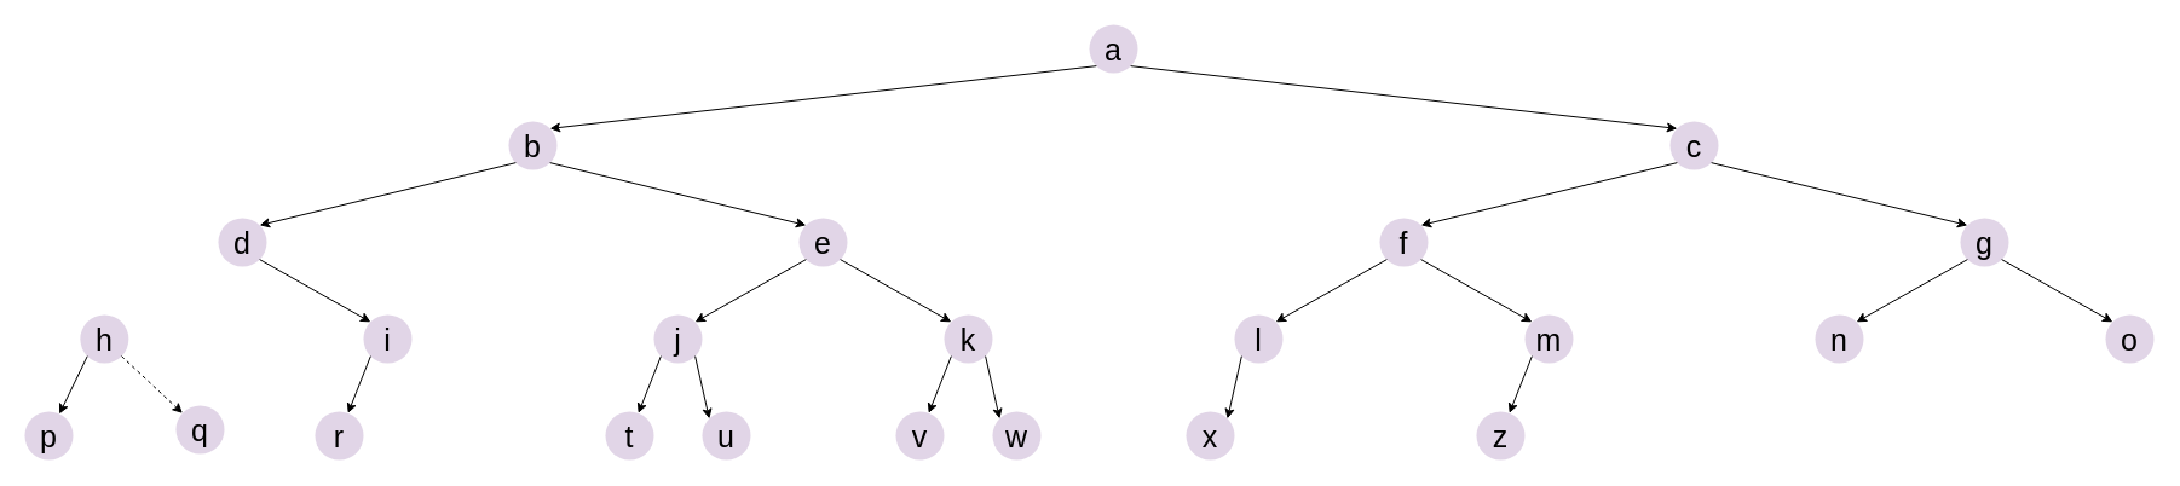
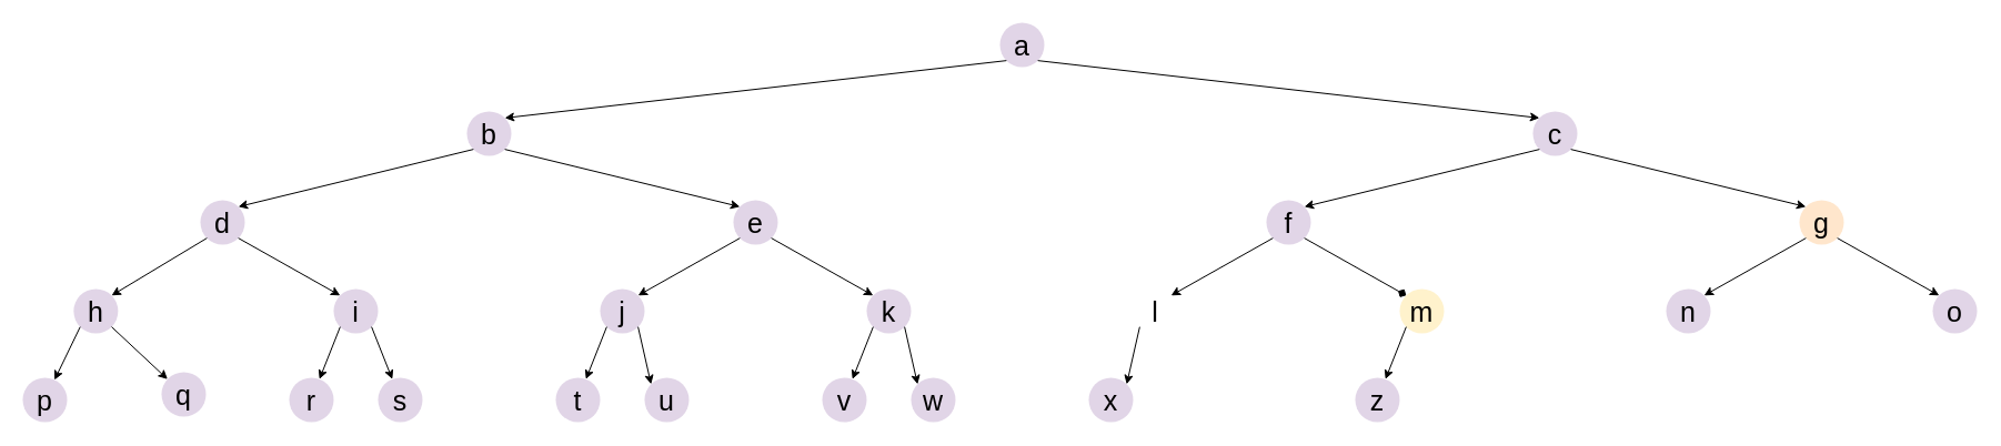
  <mxCell id="0" />
  <mxCell id="1" parent="0" />
  <mxCell id="2" value="a" style="ellipse;aspect=fixed;fillColor=#e1d5e7;strokeColor=none;fontSize=25;labelBorderColor=none;labelBackgroundColor=none;horizontal=1;verticalAlign=middle;align=center;spacing=1;html=1;whiteSpace=wrap;" vertex="1" parent="1"><mxGeometry x="900" y="20" width="40" height="40" as="geometry" /></mxCell>
  <mxCell id="3" value="" style="endArrow=classic;html=1;rounded=0;exitX=0;exitY=1;exitDx=0;exitDy=0;entryX=1;entryY=0;entryDx=0;entryDy=0;fontSize=25;strokeColor=none;verticalAlign=middle;horizontal=1;labelBackgroundColor=none;spacing=1;" edge="1" parent="1" source="2" target="4"><mxGeometry width="50" height="50" relative="1" as="geometry"><mxPoint x="460" y="220" as="sourcePoint" /><mxPoint x="354.142" y="105.858" as="targetPoint" /></mxGeometry></mxCell>
  <mxCell id="4" value="b" style="ellipse;aspect=fixed;fillColor=#e1d5e7;strokeColor=none;fontSize=25;labelBorderColor=none;labelBackgroundColor=none;horizontal=1;verticalAlign=middle;align=center;spacing=1;html=1;whiteSpace=wrap;" vertex="1" parent="1"><mxGeometry x="420" y="100" width="40" height="40" as="geometry" /></mxCell>
  <mxCell id="5" value="" style="endArrow=classic;html=1;rounded=0;exitX=0;exitY=1;exitDx=0;exitDy=0;entryX=1;entryY=0;entryDx=0;entryDy=0;" edge="1" parent="1" source="4" target="8"><mxGeometry width="50" height="50" relative="1" as="geometry"><mxPoint x="927" y="200" as="sourcePoint" /><mxPoint x="697" y="210" as="targetPoint" /></mxGeometry></mxCell>
  <mxCell id="6" value="" style="endArrow=classic;html=1;rounded=0;exitX=0;exitY=1;exitDx=0;exitDy=0;entryX=1;entryY=0;entryDx=0;entryDy=0;" edge="1" parent="1" source="2" target="4"><mxGeometry width="50" height="50" relative="1" as="geometry"><mxPoint x="420" y="190" as="sourcePoint" /><mxPoint x="470" y="140" as="targetPoint" /></mxGeometry></mxCell>
  <mxCell id="7" value="" style="endArrow=classic;html=1;rounded=0;exitX=1;exitY=1;exitDx=0;exitDy=0;entryX=0;entryY=0;entryDx=0;entryDy=0;" edge="1" parent="1" source="2" target="17"><mxGeometry width="50" height="50" relative="1" as="geometry"><mxPoint x="420" y="190" as="sourcePoint" /><mxPoint x="600" y="100" as="targetPoint" /></mxGeometry></mxCell>
  <mxCell id="8" value="d" style="ellipse;aspect=fixed;fillColor=#e1d5e7;strokeColor=none;fontSize=25;labelBorderColor=none;labelBackgroundColor=none;horizontal=1;verticalAlign=middle;align=center;spacing=1;html=1;whiteSpace=wrap;" vertex="1" parent="1"><mxGeometry x="180" y="180" width="40" height="40" as="geometry" /></mxCell>
  <mxCell id="9" value="i" style="ellipse;aspect=fixed;fillColor=#e1d5e7;strokeColor=none;fontSize=25;labelBorderColor=none;labelBackgroundColor=none;horizontal=1;verticalAlign=middle;align=center;spacing=1;html=1;whiteSpace=wrap;" vertex="1" parent="1"><mxGeometry x="300" y="260" width="40" height="40" as="geometry" /></mxCell>
+ <mxCell id="10" value="" style="endArrow=classic;html=1;rounded=0;exitX=0;exitY=1;exitDx=0;exitDy=0;entryX=1;entryY=0;entryDx=0;entryDy=0;" edge="1" source="8" target="49" parent="1"><mxGeometry width="50" height="50" relative="1" as="geometry"><mxPoint x="610" y="200" as="sourcePoint" /><mxPoint x="24.142" y="265.858" as="targetPoint" /></mxGeometry></mxCell>
  <mxCell id="11" value="" style="endArrow=classic;html=1;rounded=0;exitX=1;exitY=1;exitDx=0;exitDy=0;entryX=0;entryY=0;entryDx=0;entryDy=0;" edge="1" source="8" target="9" parent="1"><mxGeometry width="50" height="50" relative="1" as="geometry"><mxPoint x="610" y="200" as="sourcePoint" /><mxPoint x="660" y="150" as="targetPoint" /></mxGeometry></mxCell>
  <mxCell id="12" value="e" style="ellipse;aspect=fixed;fillColor=#e1d5e7;strokeColor=none;fontSize=25;labelBorderColor=none;labelBackgroundColor=none;horizontal=1;verticalAlign=middle;align=center;spacing=1;html=1;whiteSpace=wrap;" vertex="1" parent="1"><mxGeometry x="660" y="180" width="40" height="40" as="geometry" /></mxCell>
  <mxCell id="13" value="k" style="ellipse;aspect=fixed;fillColor=#e1d5e7;strokeColor=none;fontSize=25;labelBorderColor=none;labelBackgroundColor=none;horizontal=1;verticalAlign=middle;align=center;spacing=1;html=1;whiteSpace=wrap;" vertex="1" parent="1"><mxGeometry x="780" y="260" width="40" height="40" as="geometry" /></mxCell>
  <mxCell id="14" value="" style="endArrow=classic;html=1;rounded=0;exitX=0;exitY=1;exitDx=0;exitDy=0;entryX=1;entryY=0;entryDx=0;entryDy=0;" edge="1" source="12" target="40" parent="1"><mxGeometry width="50" height="50" relative="1" as="geometry"><mxPoint x="1067" y="200" as="sourcePoint" /><mxPoint x="544.142" y="265.858" as="targetPoint" /></mxGeometry></mxCell>
  <mxCell id="15" value="" style="endArrow=classic;html=1;rounded=0;exitX=1;exitY=1;exitDx=0;exitDy=0;entryX=0;entryY=0;entryDx=0;entryDy=0;" edge="1" source="12" target="13" parent="1"><mxGeometry width="50" height="50" relative="1" as="geometry"><mxPoint x="1067" y="200" as="sourcePoint" /><mxPoint x="1117" y="150" as="targetPoint" /></mxGeometry></mxCell>
  <mxCell id="16" value="" style="endArrow=classic;html=1;rounded=0;entryX=0;entryY=0;entryDx=0;entryDy=0;exitX=1;exitY=1;exitDx=0;exitDy=0;" edge="1" parent="1" source="4" target="12"><mxGeometry width="50" height="50" relative="1" as="geometry"><mxPoint x="877" y="200" as="sourcePoint" /><mxPoint x="857" y="190" as="targetPoint" /></mxGeometry></mxCell>
  <mxCell id="17" value="c" style="ellipse;aspect=fixed;fillColor=#e1d5e7;strokeColor=none;fontSize=25;labelBorderColor=none;labelBackgroundColor=none;horizontal=1;verticalAlign=middle;align=center;spacing=1;html=1;whiteSpace=wrap;" vertex="1" parent="1"><mxGeometry x="1380" y="100" width="40" height="40" as="geometry" /></mxCell>
  <mxCell id="18" value="" style="endArrow=classic;html=1;rounded=0;exitX=0;exitY=1;exitDx=0;exitDy=0;entryX=1;entryY=0;entryDx=0;entryDy=0;" edge="1" source="17" target="19" parent="1"><mxGeometry width="50" height="50" relative="1" as="geometry"><mxPoint x="1495.858" y="130.002" as="sourcePoint" /><mxPoint x="903" y="225.86" as="targetPoint" /></mxGeometry></mxCell>
  <mxCell id="19" value="f" style="ellipse;aspect=fixed;fillColor=#e1d5e7;strokeColor=none;fontSize=25;labelBorderColor=none;labelBackgroundColor=none;horizontal=1;verticalAlign=middle;align=center;spacing=1;html=1;whiteSpace=wrap;" vertex="1" parent="1"><mxGeometry x="1140" y="180" width="40" height="40" as="geometry" /></mxCell>
  <mxCell id="20" value="" style="endArrow=classic;html=1;rounded=0;exitX=0;exitY=1;exitDx=0;exitDy=0;entryX=1;entryY=0;entryDx=0;entryDy=0;fontSize=25;strokeColor=none;verticalAlign=middle;horizontal=1;labelBackgroundColor=none;spacing=1;" edge="1" source="19" target="21" parent="1"><mxGeometry width="50" height="50" relative="1" as="geometry"><mxPoint x="1353" y="220" as="sourcePoint" /><mxPoint x="1247.142" y="105.858" as="targetPoint" /></mxGeometry></mxCell>
- <mxCell id="21" value="l" style="ellipse;aspect=fixed;fillColor=#e1d5e7;strokeColor=none;fontSize=25;labelBorderColor=none;labelBackgroundColor=none;horizontal=1;verticalAlign=middle;align=center;spacing=1;html=1;whiteSpace=wrap;" vertex="1" parent="1"><mxGeometry x="1020" y="260" width="40" height="40" as="geometry" /></mxCell>
- <mxCell id="22" value="m" style="ellipse;aspect=fixed;fillColor=#e1d5e7;strokeColor=none;fontSize=25;labelBorderColor=none;labelBackgroundColor=none;horizontal=1;verticalAlign=middle;align=center;spacing=1;html=1;whiteSpace=wrap;" vertex="1" parent="1"><mxGeometry x="1260" y="260" width="40" height="40" as="geometry" /></mxCell>
+ <mxCell id="21" value="l" style="ellipse;aspect=fixed;fillColor=#ffffff;strokeColor=none;fontSize=25;labelBorderColor=none;labelBackgroundColor=none;horizontal=1;verticalAlign=middle;align=center;spacing=1;html=1;whiteSpace=wrap;" vertex="1" parent="1"><mxGeometry x="1020" y="260" width="40" height="40" as="geometry" /></mxCell>
+ <mxCell id="22" value="m" style="ellipse;aspect=fixed;fillColor=#fff2cc;strokeColor=none;fontSize=25;labelBorderColor=none;labelBackgroundColor=none;horizontal=1;verticalAlign=middle;align=center;spacing=1;html=1;whiteSpace=wrap;" vertex="1" parent="1"><mxGeometry x="1260" y="260" width="40" height="40" as="geometry" /></mxCell>
  <mxCell id="23" value="" style="endArrow=classic;html=1;rounded=0;exitX=0;exitY=1;exitDx=0;exitDy=0;entryX=1;entryY=0;entryDx=0;entryDy=0;" edge="1" source="19" target="21" parent="1"><mxGeometry width="50" height="50" relative="1" as="geometry"><mxPoint x="1313" y="190" as="sourcePoint" /><mxPoint x="1363" y="140" as="targetPoint" /></mxGeometry></mxCell>
- <mxCell id="24" value="" style="endArrow=classic;html=1;rounded=0;exitX=1;exitY=1;exitDx=0;exitDy=0;entryX=0;entryY=0;entryDx=0;entryDy=0;" edge="1" source="19" target="22" parent="1"><mxGeometry width="50" height="50" relative="1" as="geometry"><mxPoint x="1313" y="190" as="sourcePoint" /><mxPoint x="1363" y="140" as="targetPoint" /></mxGeometry></mxCell>
- <mxCell id="25" value="g" style="ellipse;aspect=fixed;fillColor=#e1d5e7;strokeColor=none;fontSize=25;labelBorderColor=none;labelBackgroundColor=none;horizontal=1;verticalAlign=middle;align=center;spacing=1;html=1;whiteSpace=wrap;" vertex="1" parent="1"><mxGeometry x="1620" y="180" width="40" height="40" as="geometry" /></mxCell>
+ <mxCell id="24" value="" style="endArrow=diamond;html=1;rounded=0;exitX=1;exitY=1;exitDx=0;exitDy=0;entryX=0;entryY=0;entryDx=0;entryDy=0;" edge="1" source="19" target="22" parent="1"><mxGeometry width="50" height="50" relative="1" as="geometry"><mxPoint x="1313" y="190" as="sourcePoint" /><mxPoint x="1363" y="140" as="targetPoint" /></mxGeometry></mxCell>
+ <mxCell id="25" value="g" style="ellipse;aspect=fixed;fillColor=#ffe6cc;strokeColor=none;fontSize=25;labelBorderColor=none;labelBackgroundColor=none;horizontal=1;verticalAlign=middle;align=center;spacing=1;html=1;whiteSpace=wrap;" vertex="1" parent="1"><mxGeometry x="1620" y="180" width="40" height="40" as="geometry" /></mxCell>
  <mxCell id="26" value="" style="endArrow=classic;html=1;rounded=0;exitX=0;exitY=1;exitDx=0;exitDy=0;entryX=1;entryY=0;entryDx=0;entryDy=0;fontSize=25;strokeColor=none;verticalAlign=middle;horizontal=1;labelBackgroundColor=none;spacing=1;" edge="1" source="25" target="27" parent="1"><mxGeometry width="50" height="50" relative="1" as="geometry"><mxPoint x="1810" y="220" as="sourcePoint" /><mxPoint x="1704.142" y="105.858" as="targetPoint" /></mxGeometry></mxCell>
  <mxCell id="27" value="n" style="ellipse;aspect=fixed;fillColor=#e1d5e7;strokeColor=none;fontSize=25;labelBorderColor=none;labelBackgroundColor=none;horizontal=1;verticalAlign=middle;align=center;spacing=1;html=1;whiteSpace=wrap;" vertex="1" parent="1"><mxGeometry x="1500" y="260" width="40" height="40" as="geometry" /></mxCell>
  <mxCell id="28" value="o" style="ellipse;aspect=fixed;fillColor=#e1d5e7;strokeColor=none;fontSize=25;labelBorderColor=none;labelBackgroundColor=none;horizontal=1;verticalAlign=middle;align=center;spacing=1;html=1;whiteSpace=wrap;" vertex="1" parent="1"><mxGeometry x="1740" y="260" width="40" height="40" as="geometry" /></mxCell>
  <mxCell id="29" value="" style="endArrow=classic;html=1;rounded=0;exitX=0;exitY=1;exitDx=0;exitDy=0;entryX=1;entryY=0;entryDx=0;entryDy=0;" edge="1" source="25" target="27" parent="1"><mxGeometry width="50" height="50" relative="1" as="geometry"><mxPoint x="1770" y="190" as="sourcePoint" /><mxPoint x="1820" y="140" as="targetPoint" /></mxGeometry></mxCell>
  <mxCell id="30" value="" style="endArrow=classic;html=1;rounded=0;exitX=1;exitY=1;exitDx=0;exitDy=0;entryX=0;entryY=0;entryDx=0;entryDy=0;" edge="1" source="25" target="28" parent="1"><mxGeometry width="50" height="50" relative="1" as="geometry"><mxPoint x="1770" y="190" as="sourcePoint" /><mxPoint x="1820" y="140" as="targetPoint" /></mxGeometry></mxCell>
  <mxCell id="31" value="" style="endArrow=classic;html=1;rounded=0;exitX=1;exitY=1;exitDx=0;exitDy=0;entryX=0;entryY=0;entryDx=0;entryDy=0;" edge="1" source="17" target="25" parent="1"><mxGeometry width="50" height="50" relative="1" as="geometry"><mxPoint x="893" y="250" as="sourcePoint" /><mxPoint x="943" y="200" as="targetPoint" /></mxGeometry></mxCell>
  <mxCell id="32" value="x" style="ellipse;aspect=fixed;fillColor=#e1d5e7;strokeColor=none;fontSize=25;labelBorderColor=none;labelBackgroundColor=none;horizontal=1;verticalAlign=middle;align=center;spacing=1;html=1;whiteSpace=wrap;" vertex="1" parent="1"><mxGeometry x="980" y="340" width="40" height="40" as="geometry" /></mxCell>
  <mxCell id="33" value="" style="endArrow=classic;html=1;rounded=0;exitX=0;exitY=1;exitDx=0;exitDy=0;entryX=1;entryY=0;entryDx=0;entryDy=0;" edge="1" parent="1" source="21" target="32"><mxGeometry width="50" height="50" relative="1" as="geometry"><mxPoint x="965.86" y="340" as="sourcePoint" /><mxPoint x="1015.86" y="390" as="targetPoint" /></mxGeometry></mxCell>
  <mxCell id="34" value="z" style="ellipse;aspect=fixed;fillColor=#e1d5e7;strokeColor=none;fontSize=25;labelBorderColor=none;labelBackgroundColor=none;horizontal=1;verticalAlign=middle;align=center;spacing=1;html=1;whiteSpace=wrap;" vertex="1" parent="1"><mxGeometry x="1220" y="340" width="40" height="40" as="geometry" /></mxCell>
  <mxCell id="35" value="" style="endArrow=classic;html=1;rounded=0;exitX=0;exitY=1;exitDx=0;exitDy=0;" edge="1" parent="1" source="22" target="34"><mxGeometry width="50" height="50" relative="1" as="geometry"><mxPoint x="1210" y="420" as="sourcePoint" /><mxPoint x="1260" y="370" as="targetPoint" /></mxGeometry></mxCell>
  <mxCell id="36" value="v" style="ellipse;aspect=fixed;fillColor=#e1d5e7;strokeColor=none;fontSize=25;labelBorderColor=none;labelBackgroundColor=none;horizontal=1;verticalAlign=middle;align=center;spacing=1;html=1;whiteSpace=wrap;" vertex="1" parent="1"><mxGeometry x="740" y="340" width="40" height="40" as="geometry" /></mxCell>
  <mxCell id="37" value="w" style="ellipse;aspect=fixed;fillColor=#e1d5e7;strokeColor=none;fontSize=25;labelBorderColor=none;labelBackgroundColor=none;horizontal=1;verticalAlign=middle;align=center;spacing=1;html=1;whiteSpace=wrap;" vertex="1" parent="1"><mxGeometry x="820" y="340" width="40" height="40" as="geometry" /></mxCell>
  <mxCell id="38" value="" style="endArrow=classic;html=1;rounded=0;exitX=0;exitY=1;exitDx=0;exitDy=0;" edge="1" parent="1" source="13" target="36"><mxGeometry width="50" height="50" relative="1" as="geometry"><mxPoint x="780" y="290" as="sourcePoint" /><mxPoint x="830" y="240" as="targetPoint" /></mxGeometry></mxCell>
  <mxCell id="39" value="" style="endArrow=classic;html=1;rounded=0;exitX=1;exitY=1;exitDx=0;exitDy=0;entryX=0;entryY=0;entryDx=0;entryDy=0;" edge="1" parent="1" source="13" target="37"><mxGeometry width="50" height="50" relative="1" as="geometry"><mxPoint x="820" y="290" as="sourcePoint" /><mxPoint x="870" y="240" as="targetPoint" /></mxGeometry></mxCell>
  <mxCell id="40" value="j" style="ellipse;aspect=fixed;fillColor=#e1d5e7;strokeColor=none;fontSize=25;labelBorderColor=none;labelBackgroundColor=none;horizontal=1;verticalAlign=middle;align=center;spacing=1;html=1;whiteSpace=wrap;" vertex="1" parent="1"><mxGeometry x="540" y="260" width="40" height="40" as="geometry" /></mxCell>
  <mxCell id="41" value="t" style="ellipse;aspect=fixed;fillColor=#e1d5e7;strokeColor=none;fontSize=25;labelBorderColor=none;labelBackgroundColor=none;horizontal=1;verticalAlign=middle;align=center;spacing=1;html=1;whiteSpace=wrap;" vertex="1" parent="1"><mxGeometry x="500" y="340" width="40" height="40" as="geometry" /></mxCell>
  <mxCell id="42" value="u" style="ellipse;aspect=fixed;fillColor=#e1d5e7;strokeColor=none;fontSize=25;labelBorderColor=none;labelBackgroundColor=none;horizontal=1;verticalAlign=middle;align=center;spacing=1;html=1;whiteSpace=wrap;" vertex="1" parent="1"><mxGeometry x="580" y="340" width="40" height="40" as="geometry" /></mxCell>
  <mxCell id="43" value="" style="endArrow=classic;html=1;rounded=0;exitX=0;exitY=1;exitDx=0;exitDy=0;" edge="1" source="40" target="41" parent="1"><mxGeometry width="50" height="50" relative="1" as="geometry"><mxPoint x="540" y="290" as="sourcePoint" /><mxPoint x="590" y="240" as="targetPoint" /></mxGeometry></mxCell>
  <mxCell id="44" value="" style="endArrow=classic;html=1;rounded=0;exitX=1;exitY=1;exitDx=0;exitDy=0;entryX=0;entryY=0;entryDx=0;entryDy=0;" edge="1" source="40" target="42" parent="1"><mxGeometry width="50" height="50" relative="1" as="geometry"><mxPoint x="580" y="290" as="sourcePoint" /><mxPoint x="630" y="240" as="targetPoint" /></mxGeometry></mxCell>
  <mxCell id="45" value="r" style="ellipse;aspect=fixed;fillColor=#e1d5e7;strokeColor=none;fontSize=25;labelBorderColor=none;labelBackgroundColor=none;horizontal=1;verticalAlign=middle;align=center;spacing=1;html=1;whiteSpace=wrap;" vertex="1" parent="1"><mxGeometry x="260" y="340" width="40" height="40" as="geometry" /></mxCell>
+ <mxCell id="46" value="s" style="ellipse;aspect=fixed;fillColor=#e1d5e7;strokeColor=none;fontSize=25;labelBorderColor=none;labelBackgroundColor=none;horizontal=1;verticalAlign=middle;align=center;spacing=1;html=1;whiteSpace=wrap;" vertex="1" parent="1"><mxGeometry x="340" y="340" width="40" height="40" as="geometry" /></mxCell>
  <mxCell id="47" value="" style="endArrow=classic;html=1;rounded=0;exitX=0;exitY=1;exitDx=0;exitDy=0;" edge="1" parent="1" source="9" target="45"><mxGeometry width="50" height="50" relative="1" as="geometry"><mxPoint x="390" y="290" as="sourcePoint" /><mxPoint x="440" y="240" as="targetPoint" /></mxGeometry></mxCell>
+ <mxCell id="48" value="" style="endArrow=classic;html=1;rounded=0;exitX=1;exitY=1;exitDx=0;exitDy=0;" edge="1" parent="1" source="9" target="46"><mxGeometry width="50" height="50" relative="1" as="geometry"><mxPoint x="310" y="290" as="sourcePoint" /><mxPoint x="360" y="240" as="targetPoint" /></mxGeometry></mxCell>
  <mxCell id="49" value="h" style="ellipse;aspect=fixed;fillColor=#e1d5e7;strokeColor=none;fontSize=25;labelBorderColor=none;labelBackgroundColor=none;horizontal=1;verticalAlign=middle;align=center;spacing=1;html=1;whiteSpace=wrap;" vertex="1" parent="1"><mxGeometry x="65.86" y="260" width="40" height="40" as="geometry" /></mxCell>
  <mxCell id="50" value="p" style="ellipse;aspect=fixed;fillColor=#e1d5e7;strokeColor=none;fontSize=25;labelBorderColor=none;labelBackgroundColor=none;horizontal=1;verticalAlign=middle;align=center;spacing=1;html=1;whiteSpace=wrap;" vertex="1" parent="1"><mxGeometry x="20" y="340" width="40" height="40" as="geometry" /></mxCell>
  <mxCell id="51" value="q" style="ellipse;aspect=fixed;fillColor=#e1d5e7;strokeColor=none;fontSize=25;labelBorderColor=none;labelBackgroundColor=none;horizontal=1;verticalAlign=middle;align=center;spacing=1;html=1;whiteSpace=wrap;" vertex="1" parent="1"><mxGeometry x="145" y="335" width="40" height="40" as="geometry" /></mxCell>
  <mxCell id="52" value="" style="endArrow=classic;html=1;rounded=0;exitX=0;exitY=1;exitDx=0;exitDy=0;" edge="1" source="49" target="50" parent="1"><mxGeometry width="50" height="50" relative="1" as="geometry"><mxPoint x="145.86" y="290" as="sourcePoint" /><mxPoint x="195.86" y="240" as="targetPoint" /></mxGeometry></mxCell>
- <mxCell id="53" value="" style="endArrow=classic;html=1;rounded=0;exitX=1;exitY=1;exitDx=0;exitDy=0;dashed=1;" edge="1" source="49" target="51" parent="1"><mxGeometry width="50" height="50" relative="1" as="geometry"><mxPoint x="65.86" y="290" as="sourcePoint" /><mxPoint x="115.86" y="240" as="targetPoint" /></mxGeometry></mxCell>
+ <mxCell id="53" value="" style="endArrow=classic;html=1;rounded=0;exitX=1;exitY=1;exitDx=0;exitDy=0;" edge="1" source="49" target="51" parent="1"><mxGeometry width="50" height="50" relative="1" as="geometry"><mxPoint x="65.86" y="290" as="sourcePoint" /><mxPoint x="115.86" y="240" as="targetPoint" /></mxGeometry></mxCell>
